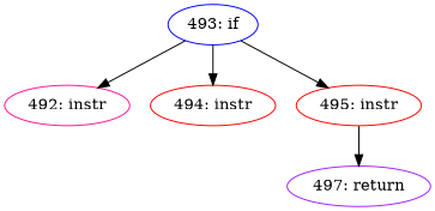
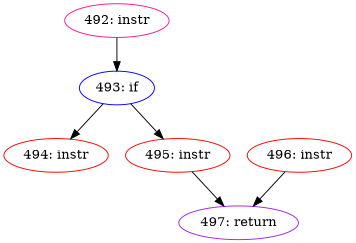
  digraph {
    node [color=red]
    n1 [color=deeppink label="492: instr"]
    n2 [color=blue label="493: if"]
+   n3 [label="496: instr"]
    n4 [color=purple label="497: return"]
    n5 [label="494: instr"]
    n6 [label="495: instr"]
-   n2 -> n1
+   n1 -> n2
    n2 -> n5
    n2 -> n6
+   n3 -> n4
    n6 -> n4
  }
